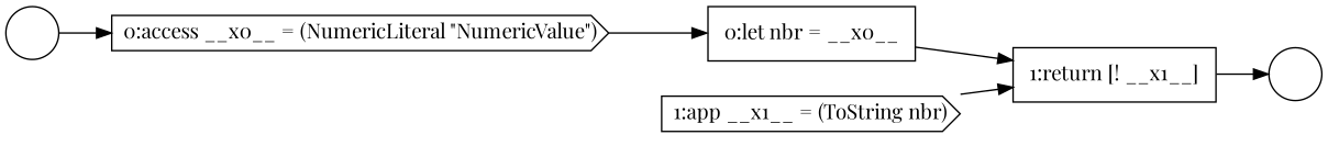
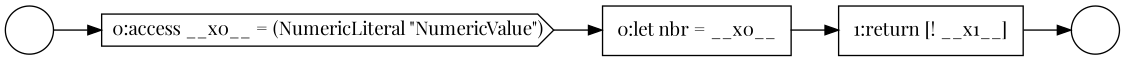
  digraph {
    fontname="Playfair Display"
    rankdir=LR
    node [color=black fillcolor=white fontname="Playfair Display" shape=circle style=filled]
    edge [color=black fontname="Playfair Display"]
    n1 [label=" "]
    n2 [label=<<font color="black">0:access __x0__ = (NumericLiteral &quot;NumericValue&quot;)</font>> shape=cds]
    n3 [label=<<font color="black">     <table border="0" cellborder="1" cellspacing="0" cellpadding="10">       <tr><td align="left">0:let nbr = __x0__</td></tr>     </table>   </font>> margin=0 shape=none]
    n4 [label=<<font color="black">     <table border="0" cellborder="1" cellspacing="0" cellpadding="10">       <tr><td align="left">1:return [! __x1__]</td></tr>     </table>   </font>> margin=0 shape=none]
-   n5 [label=<<font color="black">1:app __x1__ = (ToString nbr)</font>> shape=cds]
    n6 [label=" "]
    n1 -> n2
    n2 -> n3
    n3 -> n4
    n4 -> n6
-   n5 -> n4
  }
